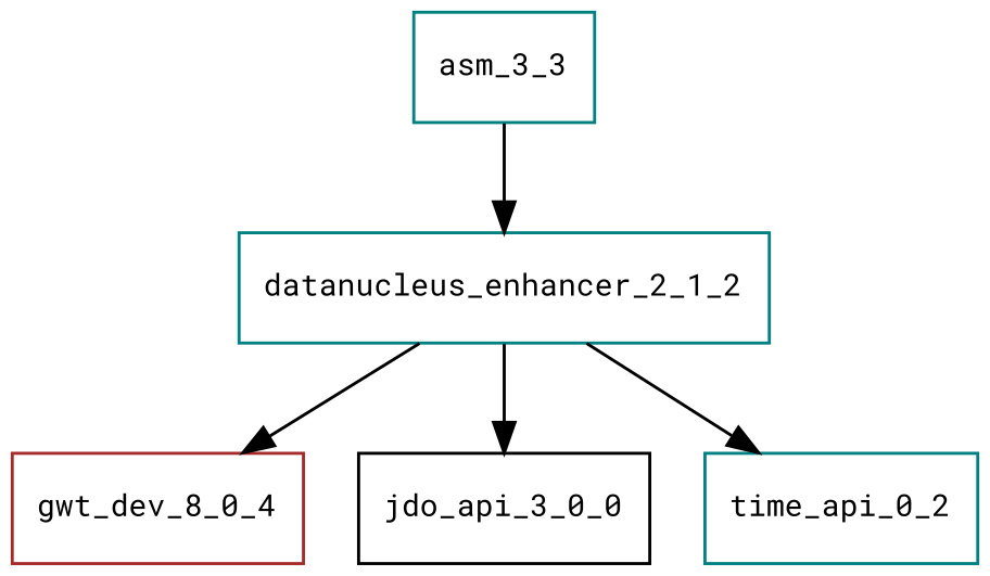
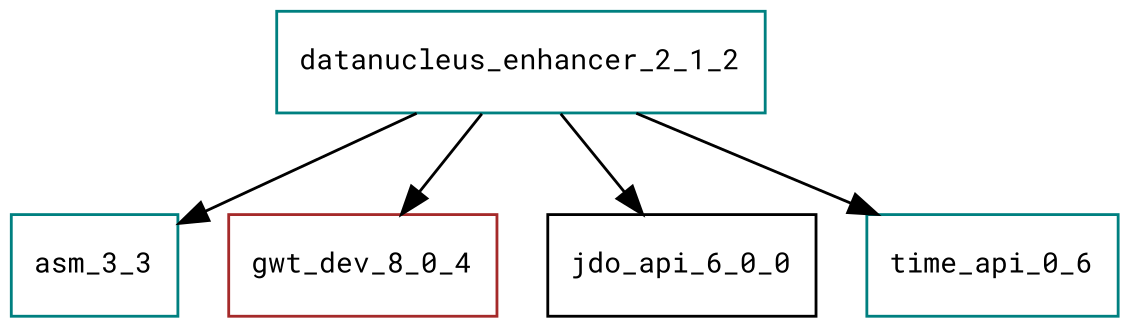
  digraph {
    fontname="Roboto Mono"
    node [color=teal fontname="Roboto Mono" fontsize=10.0 shape=box]
    edge [fontname="Roboto Mono"]
    datanucleus_enhancer_2_1_2
    asm_3_3
    n3 [color=brown label=gwt_dev_8_0_4]
-   jdo_api_3_0_0 [color=black]
-   time_api_0_6 [label=time_api_0_2]
-   asm_3_3 -> datanucleus_enhancer_2_1_2
+   jdo_api_3_0_0 [color=black label=jdo_api_6_0_0]
+   time_api_0_6
+   datanucleus_enhancer_2_1_2 -> asm_3_3
    datanucleus_enhancer_2_1_2 -> n3
    datanucleus_enhancer_2_1_2 -> jdo_api_3_0_0
    datanucleus_enhancer_2_1_2 -> time_api_0_6
  }
